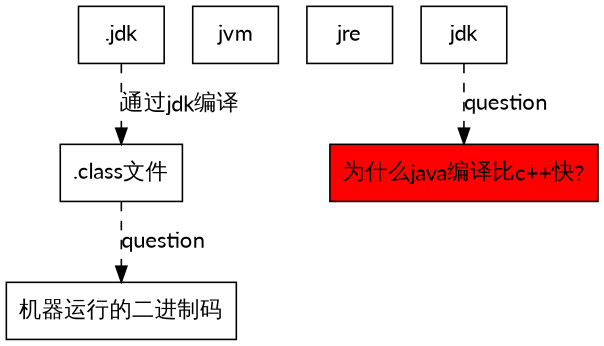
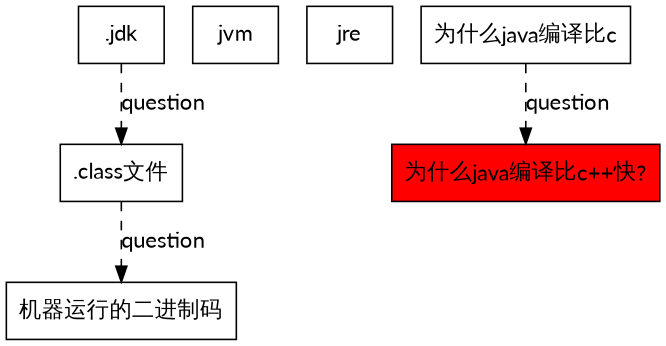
  digraph {
    fontname=Lato
    node [fontname=Lato shape=box]
    edge [color=black fontname=Lato labelcolor=blueviolet style=dashed]
    n1 [label=".jdk"]
    n2 [label=".class文件"]
    n3 [label="机器运行的二进制码"]
    n4 [label=jvm]
    n5 [label=jre]
-   n6 [label=jdk]
+   n6 [label="为什么java编译比c"]
    n7 [fillcolor=red label="为什么java编译比c++快?" style=filled]
-   n1 -> n2 [label="通过jdk编译"]
+   n1 -> n2 [label=question]
    n2 -> n3 [label=question]
    n6 -> n7 [label=question labelcolor=""]
  }
